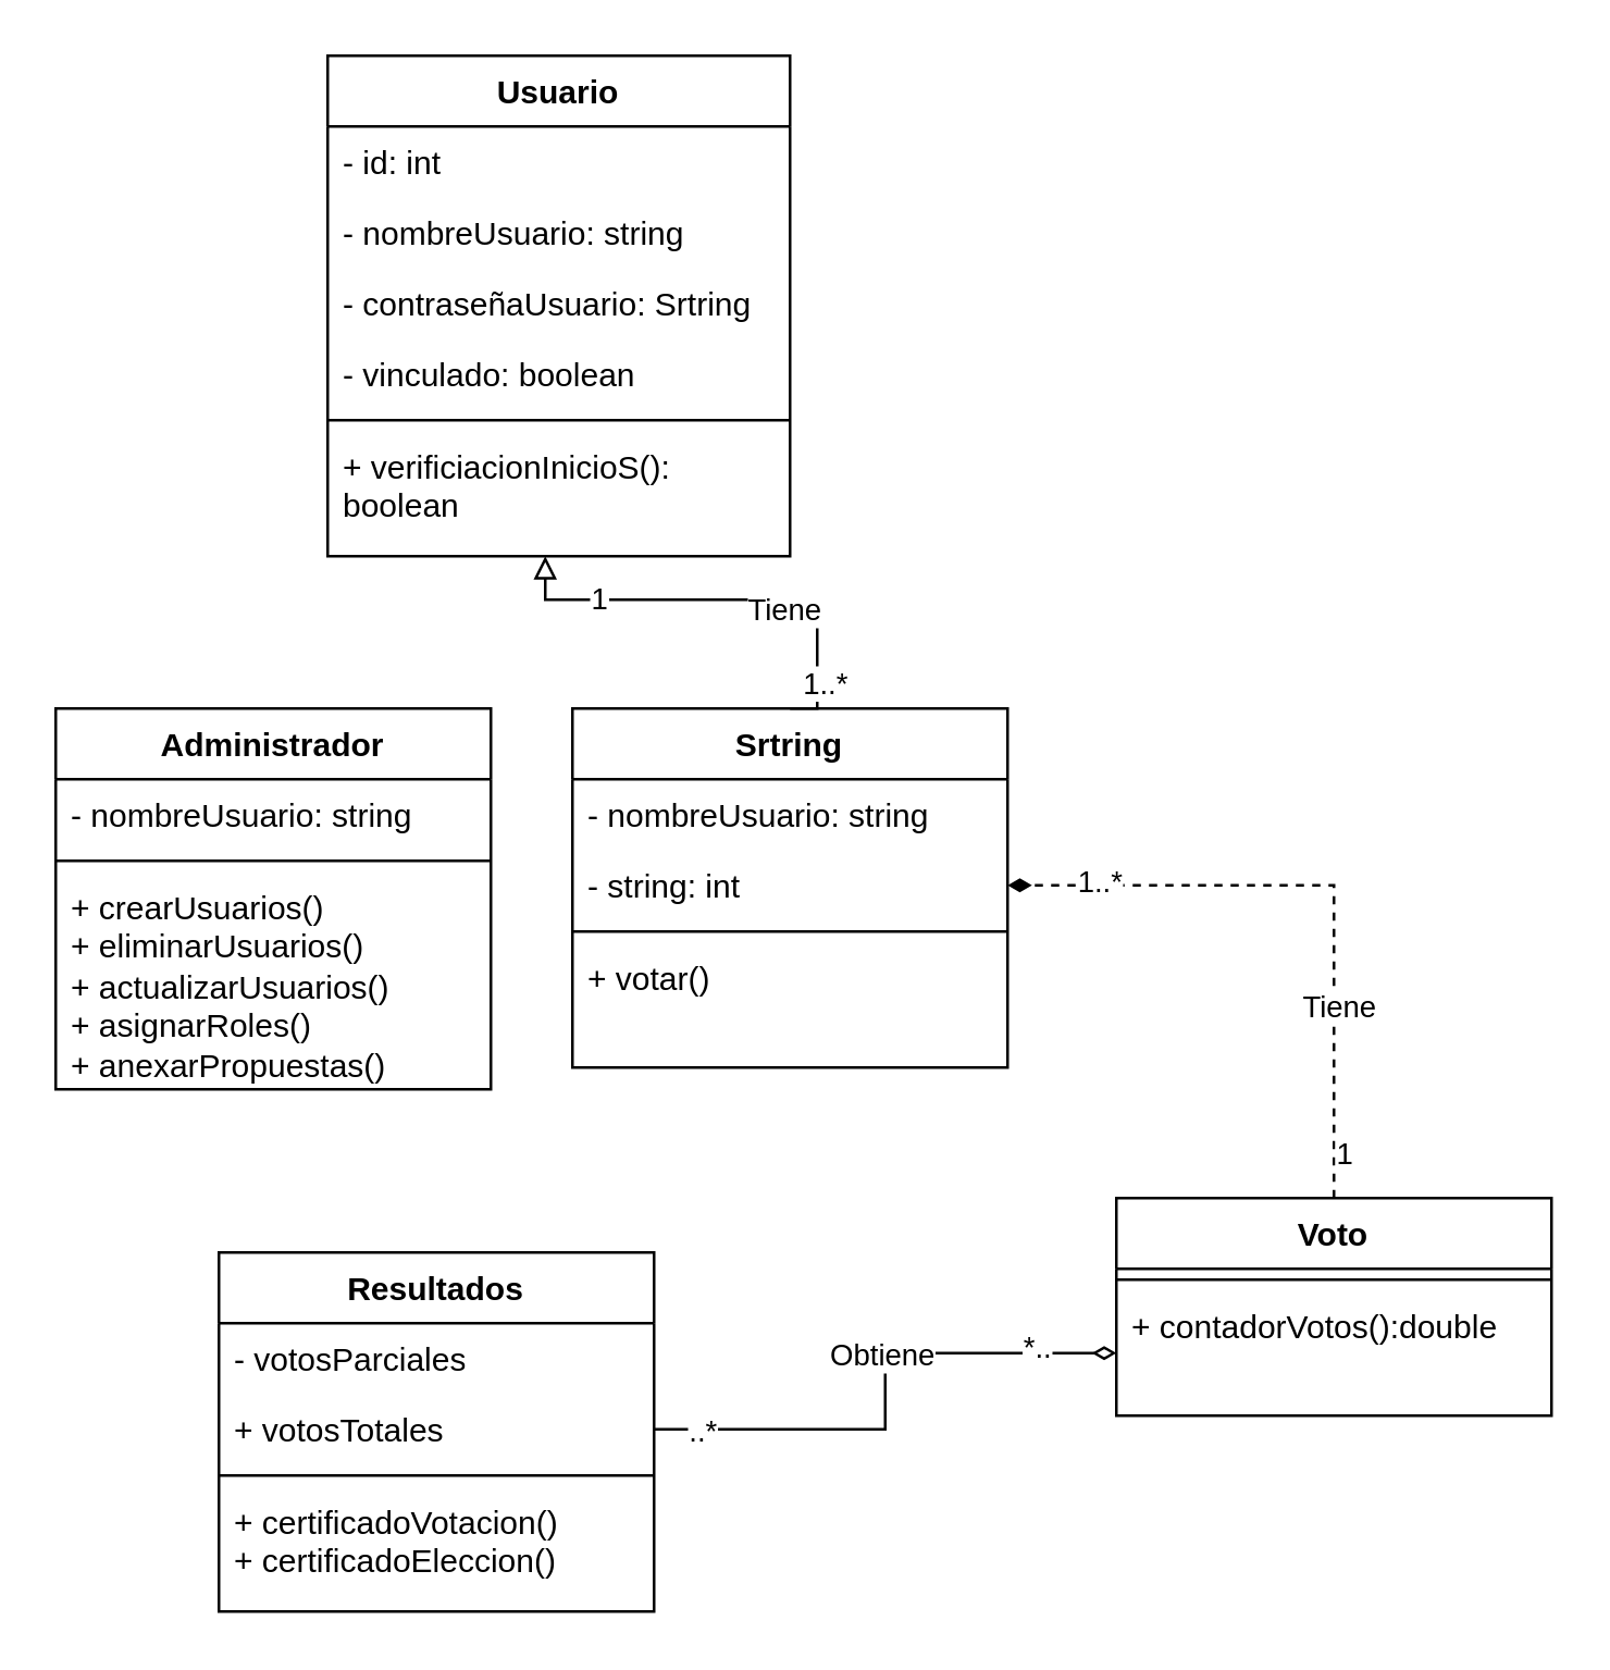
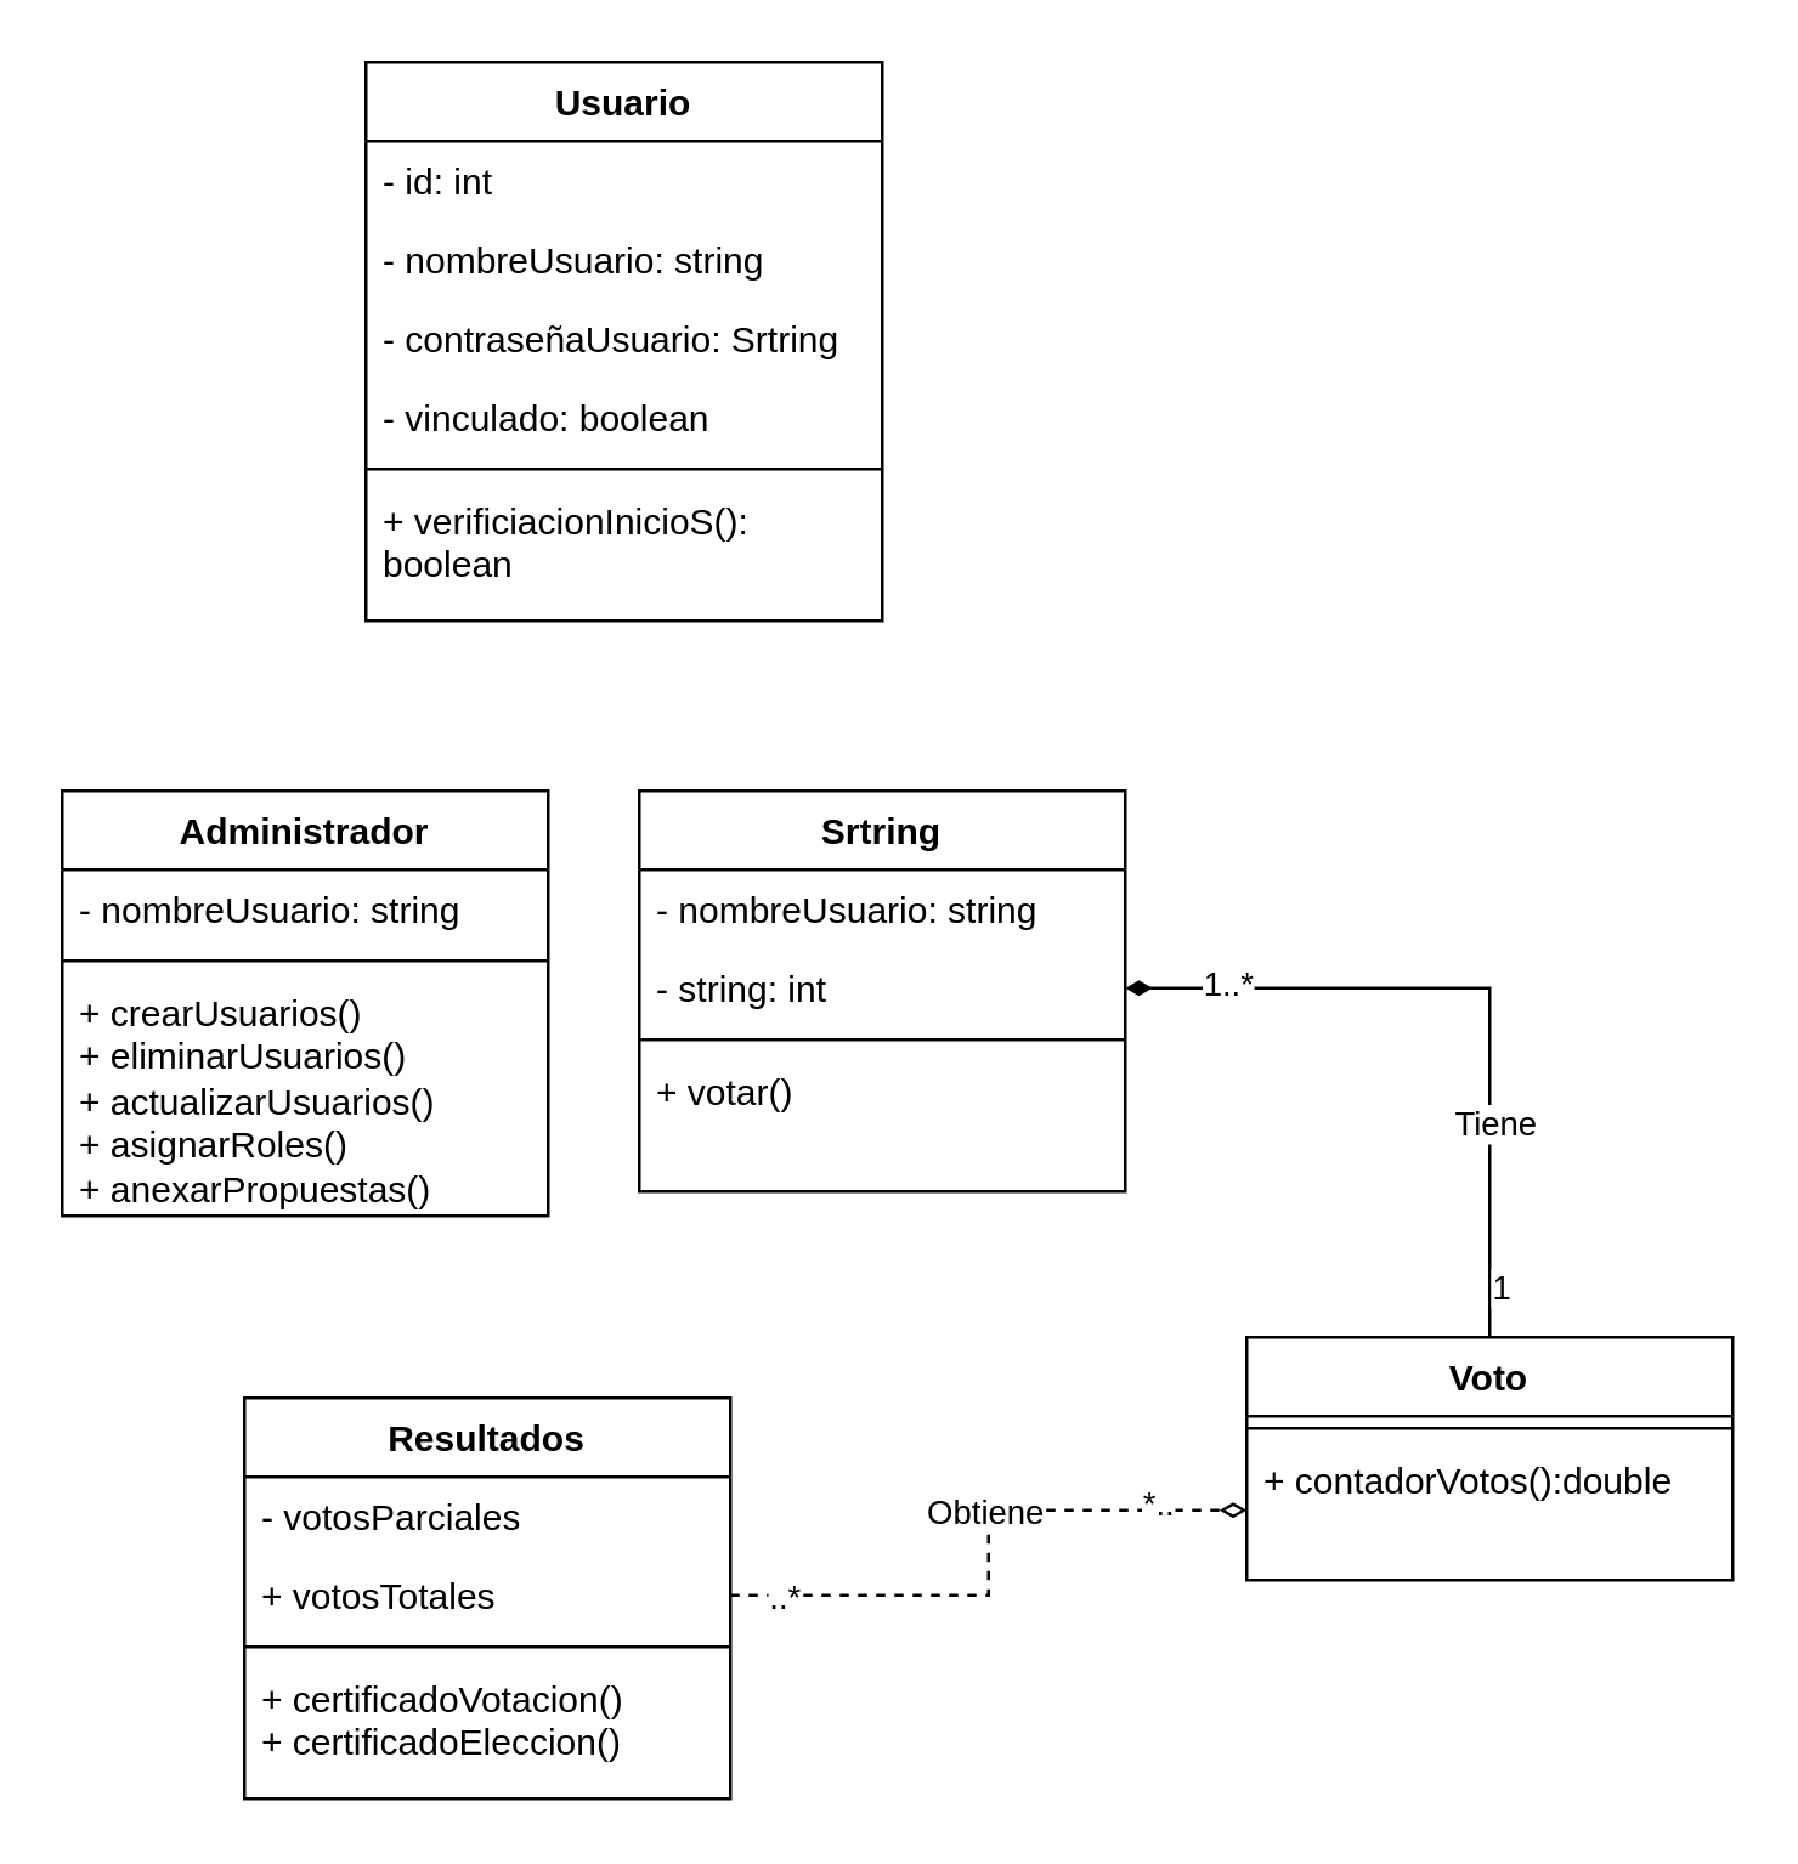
  <mxCell id="0" />
  <mxCell id="1" parent="0" />
  <mxCell id="2" value="Usuario" style="swimlane;fontStyle=1;align=center;verticalAlign=top;childLayout=stackLayout;horizontal=1;startSize=26;horizontalStack=0;resizeParent=1;resizeParentMax=0;resizeLast=0;collapsible=1;marginBottom=0;whiteSpace=wrap;html=1;" parent="1" vertex="1"><mxGeometry x="120" y="20" width="170" height="184" as="geometry" /></mxCell>
  <mxCell id="3" value="- id: int" style="text;strokeColor=none;fillColor=none;align=left;verticalAlign=top;spacingLeft=4;spacingRight=4;overflow=hidden;rotatable=0;points=[[0,0.5],[1,0.5]];portConstraint=eastwest;whiteSpace=wrap;html=1;" parent="2" vertex="1"><mxGeometry y="26" width="170" height="26" as="geometry" /></mxCell>
  <mxCell id="4" value="- nombreUsuario: string&amp;nbsp;" style="text;strokeColor=none;fillColor=none;align=left;verticalAlign=top;spacingLeft=4;spacingRight=4;overflow=hidden;rotatable=0;points=[[0,0.5],[1,0.5]];portConstraint=eastwest;whiteSpace=wrap;html=1;" parent="2" vertex="1"><mxGeometry y="52" width="170" height="26" as="geometry" /></mxCell>
  <mxCell id="5" value="- contraseñaUsuario: Srtring&lt;br&gt;" style="text;strokeColor=none;fillColor=none;align=left;verticalAlign=top;spacingLeft=4;spacingRight=4;overflow=hidden;rotatable=0;points=[[0,0.5],[1,0.5]];portConstraint=eastwest;whiteSpace=wrap;html=1;" parent="2" vertex="1"><mxGeometry y="78" width="170" height="26" as="geometry" /></mxCell>
  <mxCell id="6" value="- vinculado: boolean" style="text;strokeColor=none;fillColor=none;align=left;verticalAlign=top;spacingLeft=4;spacingRight=4;overflow=hidden;rotatable=0;points=[[0,0.5],[1,0.5]];portConstraint=eastwest;whiteSpace=wrap;html=1;" parent="2" vertex="1"><mxGeometry y="104" width="170" height="26" as="geometry" /></mxCell>
  <mxCell id="7" value="" style="line;strokeWidth=1;fillColor=none;align=left;verticalAlign=middle;spacingTop=-1;spacingLeft=3;spacingRight=3;rotatable=0;labelPosition=right;points=[];portConstraint=eastwest;strokeColor=inherit;" parent="2" vertex="1"><mxGeometry y="130" width="170" height="8" as="geometry" /></mxCell>
  <mxCell id="8" value="+ verificiacionInicioS(): boolean" style="text;strokeColor=none;fillColor=none;align=left;verticalAlign=top;spacingLeft=4;spacingRight=4;overflow=hidden;rotatable=0;points=[[0,0.5],[1,0.5]];portConstraint=eastwest;whiteSpace=wrap;html=1;" parent="2" vertex="1"><mxGeometry y="138" width="170" height="46" as="geometry" /></mxCell>
  <mxCell id="9" value="Administrador" style="swimlane;fontStyle=1;align=center;verticalAlign=top;childLayout=stackLayout;horizontal=1;startSize=26;horizontalStack=0;resizeParent=1;resizeParentMax=0;resizeLast=0;collapsible=1;marginBottom=0;whiteSpace=wrap;html=1;" parent="1" vertex="1"><mxGeometry x="20" y="260" width="160" height="140" as="geometry" /></mxCell>
  <mxCell id="10" value="- nombreUsuario: string&amp;nbsp;" style="text;strokeColor=none;fillColor=none;align=left;verticalAlign=top;spacingLeft=4;spacingRight=4;overflow=hidden;rotatable=0;points=[[0,0.5],[1,0.5]];portConstraint=eastwest;whiteSpace=wrap;html=1;" parent="9" vertex="1"><mxGeometry y="26" width="160" height="26" as="geometry" /></mxCell>
  <mxCell id="11" value="" style="line;strokeWidth=1;fillColor=none;align=left;verticalAlign=middle;spacingTop=-1;spacingLeft=3;spacingRight=3;rotatable=0;labelPosition=right;points=[];portConstraint=eastwest;strokeColor=inherit;" parent="9" vertex="1"><mxGeometry y="52" width="160" height="8" as="geometry" /></mxCell>
  <mxCell id="12" value="+ crearUsuarios()&lt;br&gt;+ eliminarUsuarios()&lt;br&gt;+ actualizarUsuarios()&lt;br&gt;+ asignarRoles()&lt;br&gt;+ anexarPropuestas()" style="text;strokeColor=none;fillColor=none;align=left;verticalAlign=top;spacingLeft=4;spacingRight=4;overflow=hidden;rotatable=0;points=[[0,0.5],[1,0.5]];portConstraint=eastwest;whiteSpace=wrap;html=1;" parent="9" vertex="1"><mxGeometry y="60" width="160" height="80" as="geometry" /></mxCell>
  <mxCell id="13" value="Srtring" style="swimlane;fontStyle=1;align=center;verticalAlign=top;childLayout=stackLayout;horizontal=1;startSize=26;horizontalStack=0;resizeParent=1;resizeParentMax=0;resizeLast=0;collapsible=1;marginBottom=0;whiteSpace=wrap;html=1;" parent="1" vertex="1"><mxGeometry x="210" y="260" width="160" height="132" as="geometry" /></mxCell>
  <mxCell id="14" value="- nombreUsuario: string&amp;nbsp;" style="text;strokeColor=none;fillColor=none;align=left;verticalAlign=top;spacingLeft=4;spacingRight=4;overflow=hidden;rotatable=0;points=[[0,0.5],[1,0.5]];portConstraint=eastwest;whiteSpace=wrap;html=1;" parent="13" vertex="1"><mxGeometry y="26" width="160" height="26" as="geometry" /></mxCell>
  <mxCell id="15" value="- string: int" style="text;strokeColor=none;fillColor=none;align=left;verticalAlign=top;spacingLeft=4;spacingRight=4;overflow=hidden;rotatable=0;points=[[0,0.5],[1,0.5]];portConstraint=eastwest;whiteSpace=wrap;html=1;" parent="13" vertex="1"><mxGeometry y="52" width="160" height="26" as="geometry" /></mxCell>
  <mxCell id="16" value="" style="line;strokeWidth=1;fillColor=none;align=left;verticalAlign=middle;spacingTop=-1;spacingLeft=3;spacingRight=3;rotatable=0;labelPosition=right;points=[];portConstraint=eastwest;strokeColor=inherit;" parent="13" vertex="1"><mxGeometry y="78" width="160" height="8" as="geometry" /></mxCell>
  <mxCell id="17" value="+ votar()" style="text;strokeColor=none;fillColor=none;align=left;verticalAlign=top;spacingLeft=4;spacingRight=4;overflow=hidden;rotatable=0;points=[[0,0.5],[1,0.5]];portConstraint=eastwest;whiteSpace=wrap;html=1;" parent="13" vertex="1"><mxGeometry y="86" width="160" height="46" as="geometry" /></mxCell>
- <mxCell id="18" value="1" style="edgeStyle=orthogonalEdgeStyle;rounded=0;orthogonalLoop=1;jettySize=auto;html=1;endArrow=block;endFill=0;exitX=0.5;exitY=0;exitDx=0;exitDy=0;" parent="1" source="13" target="8" edge="1"><mxGeometry x="0.566" relative="1" as="geometry"><mxPoint x="300" y="260" as="sourcePoint" /><mxPoint x="200" y="180" as="targetPoint" /><Array as="points"><mxPoint x="300" y="220" /><mxPoint x="200" y="220" /></Array><mxPoint as="offset" /></mxGeometry></mxCell>
- <mxCell id="19" value="1..*" style="edgeLabel;html=1;align=center;verticalAlign=middle;resizable=0;points=[];" vertex="1" connectable="0" parent="18"><mxGeometry x="-0.482" y="-2" relative="1" as="geometry"><mxPoint y="23" as="offset" /></mxGeometry></mxCell>
- <mxCell id="20" value="Tiene" style="edgeLabel;html=1;align=center;verticalAlign=middle;resizable=0;points=[];" vertex="1" connectable="0" parent="18"><mxGeometry x="-0.241" y="3" relative="1" as="geometry"><mxPoint as="offset" /></mxGeometry></mxCell>
  <mxCell id="21" value="Voto" style="swimlane;fontStyle=1;align=center;verticalAlign=top;childLayout=stackLayout;horizontal=1;startSize=26;horizontalStack=0;resizeParent=1;resizeParentMax=0;resizeLast=0;collapsible=1;marginBottom=0;whiteSpace=wrap;html=1;" parent="1" vertex="1"><mxGeometry x="410" y="440" width="160" height="80" as="geometry" /></mxCell>
  <mxCell id="22" value="" style="line;strokeWidth=1;fillColor=none;align=left;verticalAlign=middle;spacingTop=-1;spacingLeft=3;spacingRight=3;rotatable=0;labelPosition=right;points=[];portConstraint=eastwest;strokeColor=inherit;" parent="21" vertex="1"><mxGeometry y="26" width="160" height="8" as="geometry" /></mxCell>
  <mxCell id="23" value="+ contadorVotos():double" style="text;strokeColor=none;fillColor=none;align=left;verticalAlign=top;spacingLeft=4;spacingRight=4;overflow=hidden;rotatable=0;points=[[0,0.5],[1,0.5]];portConstraint=eastwest;whiteSpace=wrap;html=1;" parent="21" vertex="1"><mxGeometry y="34" width="160" height="46" as="geometry" /></mxCell>
- <mxCell id="24" value="" style="endArrow=diamondThin;html=1;rounded=0;endFill=1;exitX=0.5;exitY=0;exitDx=0;exitDy=0;edgeStyle=elbowEdgeStyle;elbow=vertical;entryX=1;entryY=0.5;entryDx=0;entryDy=0;dashed=1;" parent="1" source="21" target="15" edge="1"><mxGeometry width="50" height="50" relative="1" as="geometry"><mxPoint x="550" y="420" as="sourcePoint" /><mxPoint x="390" y="320" as="targetPoint" /><Array as="points"><mxPoint x="420" y="325" /></Array></mxGeometry></mxCell>
+ <mxCell id="24" value="" style="endArrow=diamondThin;html=1;rounded=0;endFill=1;exitX=0.5;exitY=0;exitDx=0;exitDy=0;edgeStyle=elbowEdgeStyle;elbow=vertical;entryX=1;entryY=0.5;entryDx=0;entryDy=0;" parent="1" source="21" target="15" edge="1"><mxGeometry width="50" height="50" relative="1" as="geometry"><mxPoint x="550" y="420" as="sourcePoint" /><mxPoint x="390" y="320" as="targetPoint" /><Array as="points"><mxPoint x="420" y="325" /></Array></mxGeometry></mxCell>
  <mxCell id="25" value="1" style="edgeLabel;html=1;align=center;verticalAlign=middle;resizable=0;points=[];" parent="24" vertex="1" connectable="0"><mxGeometry x="-0.852" y="-3" relative="1" as="geometry"><mxPoint as="offset" /></mxGeometry></mxCell>
  <mxCell id="26" value="1..*" style="edgeLabel;html=1;align=center;verticalAlign=middle;resizable=0;points=[];" parent="24" vertex="1" connectable="0"><mxGeometry x="0.88" y="-2" relative="1" as="geometry"><mxPoint x="19" as="offset" /></mxGeometry></mxCell>
  <mxCell id="27" value="Tiene" style="edgeLabel;html=1;align=center;verticalAlign=middle;resizable=0;points=[];" parent="24" vertex="1" connectable="0"><mxGeometry x="-0.393" y="-1" relative="1" as="geometry"><mxPoint as="offset" /></mxGeometry></mxCell>
  <mxCell id="28" value="Resultados" style="swimlane;fontStyle=1;align=center;verticalAlign=top;childLayout=stackLayout;horizontal=1;startSize=26;horizontalStack=0;resizeParent=1;resizeParentMax=0;resizeLast=0;collapsible=1;marginBottom=0;whiteSpace=wrap;html=1;" parent="1" vertex="1"><mxGeometry x="80" y="460" width="160" height="132" as="geometry" /></mxCell>
  <mxCell id="29" value="- votosParciales" style="text;strokeColor=none;fillColor=none;align=left;verticalAlign=top;spacingLeft=4;spacingRight=4;overflow=hidden;rotatable=0;points=[[0,0.5],[1,0.5]];portConstraint=eastwest;whiteSpace=wrap;html=1;" parent="28" vertex="1"><mxGeometry y="26" width="160" height="26" as="geometry" /></mxCell>
  <mxCell id="30" value="+ votosTotales" style="text;strokeColor=none;fillColor=none;align=left;verticalAlign=top;spacingLeft=4;spacingRight=4;overflow=hidden;rotatable=0;points=[[0,0.5],[1,0.5]];portConstraint=eastwest;whiteSpace=wrap;html=1;" parent="28" vertex="1"><mxGeometry y="52" width="160" height="26" as="geometry" /></mxCell>
  <mxCell id="31" value="" style="line;strokeWidth=1;fillColor=none;align=left;verticalAlign=middle;spacingTop=-1;spacingLeft=3;spacingRight=3;rotatable=0;labelPosition=right;points=[];portConstraint=eastwest;strokeColor=inherit;" parent="28" vertex="1"><mxGeometry y="78" width="160" height="8" as="geometry" /></mxCell>
  <mxCell id="32" value="+ certificadoVotacion()&lt;br&gt;+ certificadoEleccion()" style="text;strokeColor=none;fillColor=none;align=left;verticalAlign=top;spacingLeft=4;spacingRight=4;overflow=hidden;rotatable=0;points=[[0,0.5],[1,0.5]];portConstraint=eastwest;whiteSpace=wrap;html=1;" parent="28" vertex="1"><mxGeometry y="86" width="160" height="46" as="geometry" /></mxCell>
- <mxCell id="33" value="" style="endArrow=diamondThin;html=1;rounded=0;exitX=1;exitY=0.5;exitDx=0;exitDy=0;entryX=0;entryY=0.5;entryDx=0;entryDy=0;edgeStyle=orthogonalEdgeStyle;startArrow=none;startFill=0;endFill=0;" parent="1" source="30" target="23" edge="1"><mxGeometry width="50" height="50" relative="1" as="geometry"><mxPoint x="340" y="440" as="sourcePoint" /><mxPoint x="390" y="390" as="targetPoint" /></mxGeometry></mxCell>
+ <mxCell id="33" value="" style="endArrow=diamondThin;html=1;rounded=0;exitX=1;exitY=0.5;exitDx=0;exitDy=0;entryX=0;entryY=0.5;entryDx=0;entryDy=0;edgeStyle=orthogonalEdgeStyle;startArrow=none;startFill=0;endFill=0;dashed=1;" parent="1" source="30" target="23" edge="1"><mxGeometry width="50" height="50" relative="1" as="geometry"><mxPoint x="340" y="440" as="sourcePoint" /><mxPoint x="390" y="390" as="targetPoint" /></mxGeometry></mxCell>
  <mxCell id="34" value="*.." style="edgeLabel;html=1;align=center;verticalAlign=middle;resizable=0;points=[];" parent="33" vertex="1" connectable="0"><mxGeometry x="0.697" y="3" relative="1" as="geometry"><mxPoint as="offset" /></mxGeometry></mxCell>
  <mxCell id="35" value="..*" style="edgeLabel;html=1;align=center;verticalAlign=middle;resizable=0;points=[];" parent="33" vertex="1" connectable="0"><mxGeometry x="-0.828" relative="1" as="geometry"><mxPoint as="offset" /></mxGeometry></mxCell>
  <mxCell id="36" value="Obtiene" style="edgeLabel;html=1;align=center;verticalAlign=middle;resizable=0;points=[];" parent="33" vertex="1" connectable="0"><mxGeometry x="0.141" y="-2" relative="1" as="geometry"><mxPoint x="-2" y="-2" as="offset" /></mxGeometry></mxCell>
